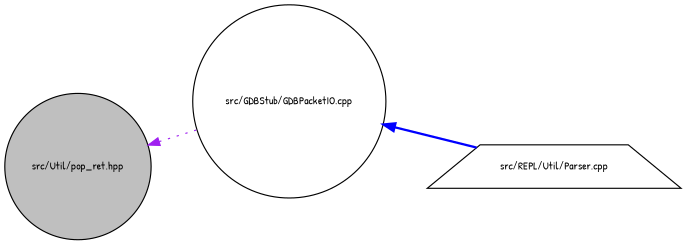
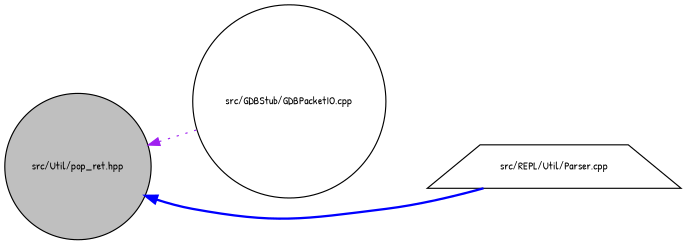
  digraph {
    fontname="Patrick Hand"
    rankdir=LR
    node [color=black fillcolor=white fontname="Patrick Hand" fontsize=10 shape=circle style=filled]
    edge [dir=back fontname="Patrick Hand" fontsize=10 labelfontname=Helvetica labelfontsize=10]
    n1 [fillcolor=grey75 fontcolor=black height=0.2 label="src/Util/pop_ret.hpp" width=0.4]
    n2 [height=0.2 label="src/GDBStub/GDBPacketIO.cpp" width=0.4]
    n3 [height=0.2 label="src/REPL/Util/Parser.cpp" shape=trapezium width=0.4]
    n1 -> n2 [color=purple style=dotted]
-   n2 -> n3 [color=blue style=bold]
+   n1 -> n3 [color=blue style=bold]
  }
